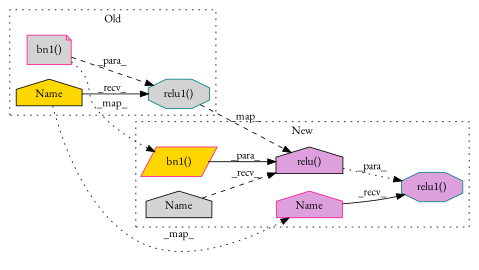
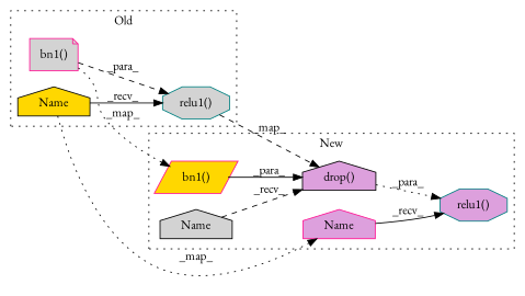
  digraph {
    rankdir=LR
    fontname="EB Garamond"
    node [a=75 l=4 shape=house style=filled fillcolor=lightgrey color=deeppink fontname="EB Garamond"]
    edge [style=dashed fontname="EB Garamond"]
    n1 [l="11,1" label="relu1()" s="1104,1138" shape=octagon color=teal]
    n2 [l="9,1" label="bn1()" s="1115,1137" shape=note]
    n3 [a=87 label=Name s=1104 fillcolor=gold color=black]
-   n4 [l="10,1" label="relu()" s="418,451" fillcolor=plum color=black]
+   n4 [l="10,1" label="drop()" s="418,451" fillcolor=plum color=black]
    n5 [l="11,1" label="relu1()" s="407,452" shape=octagon fillcolor=plum color=teal]
    n6 [l="9,1" label="bn1()" s="428,450" shape=parallelogram fillcolor=gold]
    n7 [a=87 label=Name s=418 color=black]
    n8 [a=87 label=Name s=407 fillcolor=plum]
    subgraph cluster_1 {
      label=Old
      style=dotted
      n1
      n2
      n3
    }
    subgraph cluster_2 {
      label=New
      style=dotted
      n4
      n5
      n6
      n7
      n8
    }
    n1 -> n4 [label=_map_]
    n2 -> n1 [label=_para_]
    n2 -> n6 [label=_map_ style=dotted]
    n3 -> n1 [label=_recv_ style=solid]
    n3 -> n8 [label=_map_ style=dotted]
    n4 -> n5 [label=_para_ style=dotted]
    n6 -> n4 [label=_para_ style=solid]
    n7 -> n4 [label=_recv_]
    n8 -> n5 [label=_recv_ style=solid]
  }
